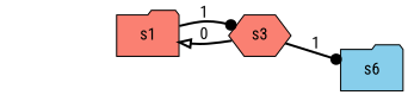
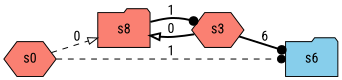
  digraph {
    fontname="Roboto Condensed"
    rankdir=LR
    node [fillcolor=salmon fontname="Roboto Condensed" shape=folder style=filled]
    edge [arrowhead=dot fontname="Roboto Condensed" style=bold]
-   s1
+   s1 [label=s8]
+   s0 [shape=hexagon]
    n3 [fillcolor=skyblue label=s6]
    s3 [shape=hexagon]
    s1 -> s3 [label=1]
+   s0 -> s1 [arrowhead=onormal label=0 style=dashed]
+   s0 -> n3 [label=1 style=dashed]
    s3 -> s1 [arrowhead=onormal label=0]
-   s3 -> n3 [label=1]
+   s3 -> n3 [label=6]
  }
